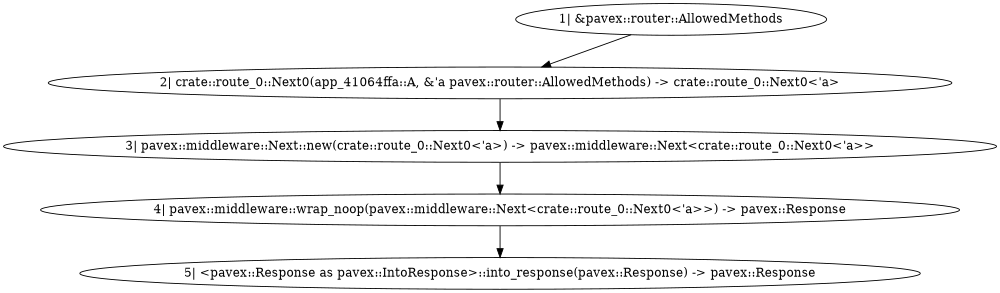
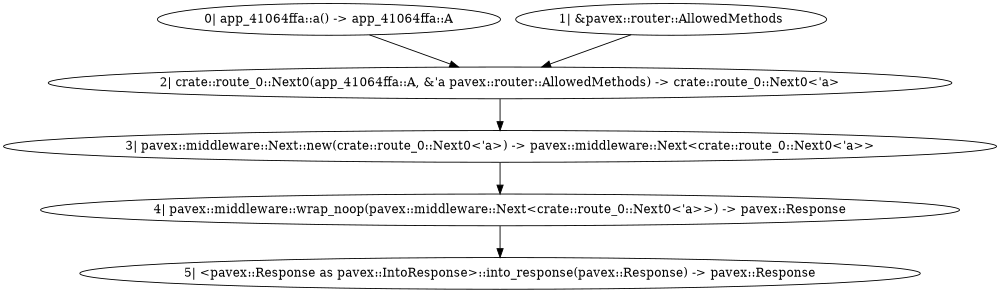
  digraph {
+   n1 [label="0| app_41064ffa::a() -> app_41064ffa::A"]
    n2 [label="2| crate::route_0::Next0(app_41064ffa::A, &'a pavex::router::AllowedMethods) -> crate::route_0::Next0<'a>"]
    n3 [label="1| &pavex::router::AllowedMethods"]
    n4 [label="3| pavex::middleware::Next::new(crate::route_0::Next0<'a>) -> pavex::middleware::Next<crate::route_0::Next0<'a>>"]
    n5 [label="4| pavex::middleware::wrap_noop(pavex::middleware::Next<crate::route_0::Next0<'a>>) -> pavex::Response"]
    n6 [label="5| <pavex::Response as pavex::IntoResponse>::into_response(pavex::Response) -> pavex::Response"]
+   n1 -> n2
    n2 -> n4
    n3 -> n2
    n4 -> n5
    n5 -> n6
  }
